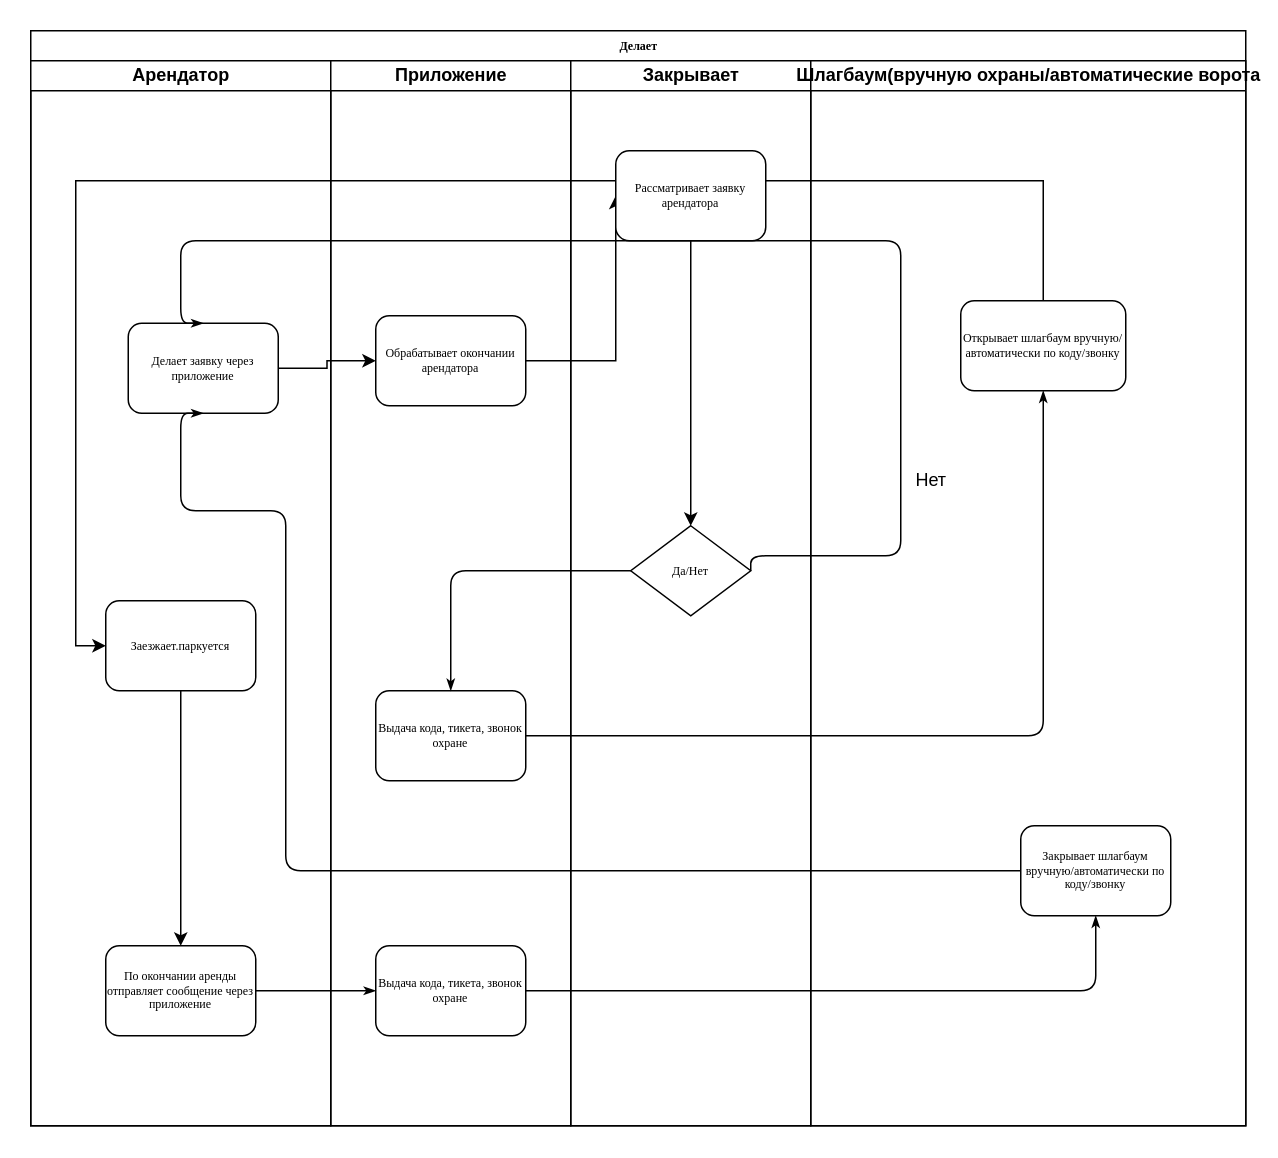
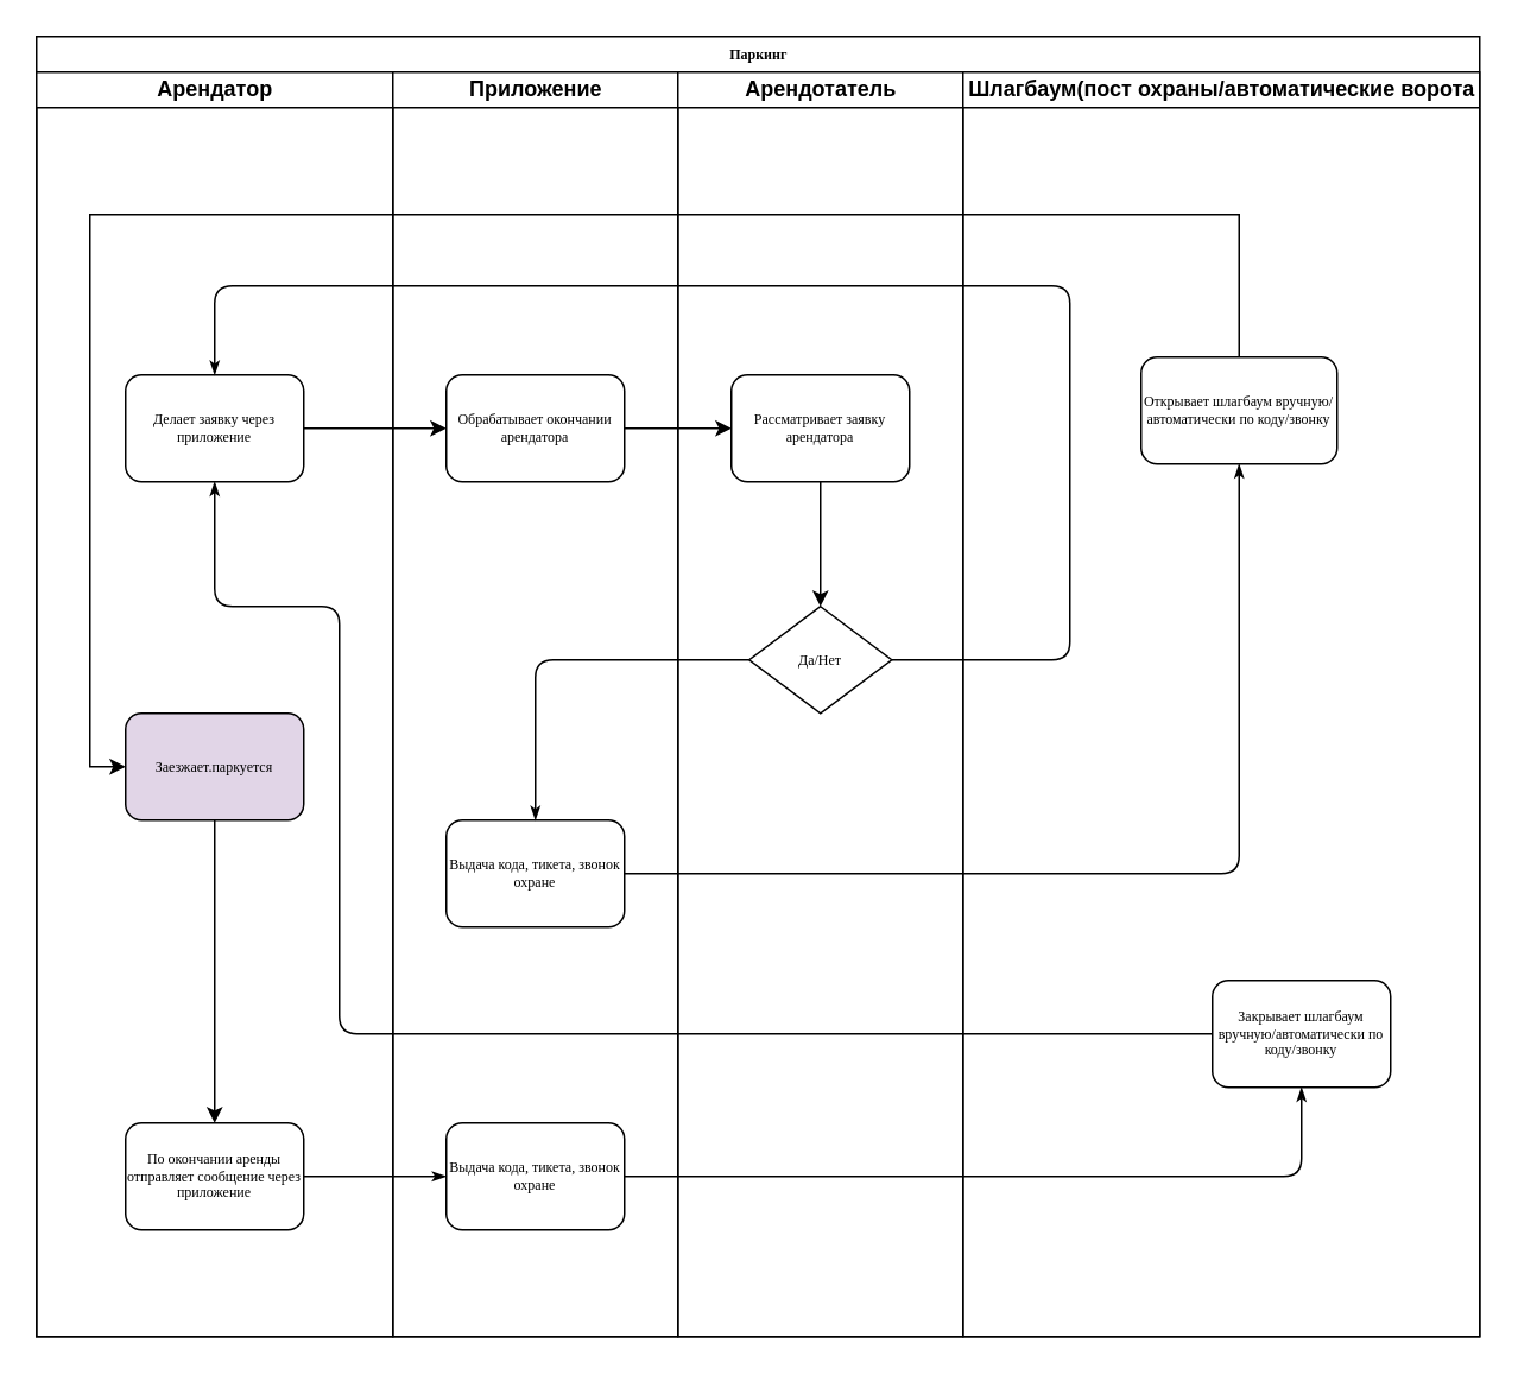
  <mxCell id="0" />
  <mxCell id="1" parent="0" />
- <mxCell id="2" value="Делает" style="swimlane;html=1;childLayout=stackLayout;startSize=20;rounded=0;shadow=0;labelBackgroundColor=none;strokeWidth=1;fontFamily=Verdana;fontSize=8;align=center;" parent="1" vertex="1"><mxGeometry x="20" y="20" width="810" height="730" as="geometry"><mxRectangle x="70" y="40" width="50" height="20" as="alternateBounds" /></mxGeometry></mxCell>
+ <mxCell id="2" value="Паркинг" style="swimlane;html=1;childLayout=stackLayout;startSize=20;rounded=0;shadow=0;labelBackgroundColor=none;strokeWidth=1;fontFamily=Verdana;fontSize=8;align=center;" parent="1" vertex="1"><mxGeometry x="20" y="20" width="810" height="730" as="geometry"><mxRectangle x="70" y="40" width="50" height="20" as="alternateBounds" /></mxGeometry></mxCell>
  <mxCell id="3" value="" style="edgeStyle=orthogonalEdgeStyle;rounded=0;orthogonalLoop=1;jettySize=auto;html=1;exitX=0.5;exitY=0;exitDx=0;exitDy=0;entryX=0;entryY=0.5;entryDx=0;entryDy=0;" edge="1" parent="2" source="25" target="6"><mxGeometry relative="1" as="geometry"><mxPoint x="590" y="210" as="sourcePoint" /><mxPoint x="100" y="280" as="targetPoint" /><Array as="points"><mxPoint x="675" y="100" /><mxPoint x="30" y="100" /><mxPoint x="30" y="410" /></Array></mxGeometry></mxCell>
  <mxCell id="4" value="Арендатор" style="swimlane;html=1;startSize=20;" parent="2" vertex="1"><mxGeometry y="20" width="200" height="710" as="geometry" /></mxCell>
- <mxCell id="5" value="Делает заявку через приложение" style="rounded=1;whiteSpace=wrap;html=1;shadow=0;labelBackgroundColor=none;strokeWidth=1;fontFamily=Verdana;fontSize=8;align=center;" parent="4" vertex="1"><mxGeometry x="65" y="175" width="100" height="60" as="geometry" /></mxCell>
- <mxCell id="6" value="Заезжает.паркуется" style="rounded=1;whiteSpace=wrap;html=1;shadow=0;labelBackgroundColor=none;strokeWidth=1;fontFamily=Verdana;fontSize=8;align=center;" vertex="1" parent="4"><mxGeometry x="50" y="360" width="100" height="60" as="geometry" /></mxCell>
+ <mxCell id="5" value="Делает заявку через приложение" style="rounded=1;whiteSpace=wrap;html=1;shadow=0;labelBackgroundColor=none;strokeWidth=1;fontFamily=Verdana;fontSize=8;align=center;" parent="4" vertex="1"><mxGeometry x="50" y="170" width="100" height="60" as="geometry" /></mxCell>
+ <mxCell id="6" value="Заезжает.паркуется" style="rounded=1;whiteSpace=wrap;html=1;shadow=0;labelBackgroundColor=none;strokeWidth=1;fontFamily=Verdana;fontSize=8;align=center;fillColor=#e1d5e7;" vertex="1" parent="4"><mxGeometry x="50" y="360" width="100" height="60" as="geometry" /></mxCell>
  <mxCell id="7" value="По окончании аренды отправляет сообщение через приложение" style="rounded=1;whiteSpace=wrap;html=1;shadow=0;labelBackgroundColor=none;strokeWidth=1;fontFamily=Verdana;fontSize=8;align=center;" vertex="1" parent="4"><mxGeometry x="50" y="590" width="100" height="60" as="geometry" /></mxCell>
  <mxCell id="8" value="" style="edgeStyle=orthogonalEdgeStyle;rounded=0;orthogonalLoop=1;jettySize=auto;html=1;exitX=0.5;exitY=1;exitDx=0;exitDy=0;entryX=0.5;entryY=0;entryDx=0;entryDy=0;" edge="1" parent="4" source="6" target="7"><mxGeometry relative="1" as="geometry"><mxPoint x="80" y="350" as="sourcePoint" /><mxPoint x="80" y="420" as="targetPoint" /><Array as="points" /></mxGeometry></mxCell>
  <mxCell id="9" value="Приложение" style="swimlane;html=1;startSize=20;" parent="2" vertex="1"><mxGeometry x="200" y="20" width="160" height="710" as="geometry" /></mxCell>
  <mxCell id="10" value="Обрабатывает окончании арендатора" style="rounded=1;whiteSpace=wrap;html=1;shadow=0;labelBackgroundColor=none;strokeWidth=1;fontFamily=Verdana;fontSize=8;align=center;" parent="9" vertex="1"><mxGeometry x="30" y="170" width="100" height="60" as="geometry" /></mxCell>
  <mxCell id="11" value="Выдача кода, тикета, звонок охране" style="rounded=1;whiteSpace=wrap;html=1;shadow=0;labelBackgroundColor=none;strokeWidth=1;fontFamily=Verdana;fontSize=8;align=center;" parent="9" vertex="1"><mxGeometry x="30" y="420" width="100" height="60" as="geometry" /></mxCell>
  <mxCell id="12" value="Выдача кода, тикета, звонок охране" style="rounded=1;whiteSpace=wrap;html=1;shadow=0;labelBackgroundColor=none;strokeWidth=1;fontFamily=Verdana;fontSize=8;align=center;" vertex="1" parent="9"><mxGeometry x="30" y="590" width="100" height="60" as="geometry" /></mxCell>
  <mxCell id="13" style="edgeStyle=orthogonalEdgeStyle;rounded=1;html=1;labelBackgroundColor=none;startArrow=none;startFill=0;startSize=5;endArrow=classicThin;endFill=1;endSize=5;jettySize=auto;orthogonalLoop=1;strokeWidth=1;fontFamily=Verdana;fontSize=8" parent="2" source="18" target="11" edge="1"><mxGeometry relative="1" as="geometry" /></mxCell>
  <mxCell id="14" style="edgeStyle=orthogonalEdgeStyle;rounded=1;html=1;labelBackgroundColor=none;startArrow=none;startFill=0;startSize=5;endArrow=classicThin;endFill=1;endSize=5;jettySize=auto;orthogonalLoop=1;strokeColor=#000000;strokeWidth=1;fontFamily=Verdana;fontSize=8;fontColor=#000000;entryX=0.5;entryY=1;entryDx=0;entryDy=0;" parent="2" source="11" target="25" edge="1"><mxGeometry relative="1" as="geometry"><mxPoint x="640" y="380" as="targetPoint" /><Array as="points"><mxPoint x="675" y="470" /></Array></mxGeometry></mxCell>
  <mxCell id="15" value="" style="edgeStyle=orthogonalEdgeStyle;rounded=0;orthogonalLoop=1;jettySize=auto;html=1;exitX=1;exitY=0.5;exitDx=0;exitDy=0;entryX=0;entryY=0.5;entryDx=0;entryDy=0;" edge="1" parent="2" source="5" target="10"><mxGeometry relative="1" as="geometry"><mxPoint x="650" y="240" as="sourcePoint" /><mxPoint x="220" y="270" as="targetPoint" /></mxGeometry></mxCell>
  <mxCell id="16" value="" style="edgeStyle=orthogonalEdgeStyle;rounded=0;orthogonalLoop=1;jettySize=auto;html=1;exitX=1;exitY=0.5;exitDx=0;exitDy=0;entryX=0;entryY=0.5;entryDx=0;entryDy=0;" edge="1" parent="2" source="10" target="19"><mxGeometry relative="1" as="geometry"><mxPoint x="270" y="330" as="sourcePoint" /><mxPoint x="350" y="330" as="targetPoint" /><Array as="points"><mxPoint x="360" y="220" /><mxPoint x="360" y="220" /></Array></mxGeometry></mxCell>
- <mxCell id="17" value="Закрывает" style="swimlane;html=1;startSize=20;" parent="2" vertex="1"><mxGeometry x="360" y="20" width="160" height="710" as="geometry" /></mxCell>
- <mxCell id="18" value="Да/Нет" style="rhombus;whiteSpace=wrap;html=1;rounded=0;shadow=0;labelBackgroundColor=none;strokeWidth=1;fontFamily=Verdana;fontSize=8;align=center;" parent="17" vertex="1"><mxGeometry x="40" y="310" width="80" height="60" as="geometry" /></mxCell>
- <mxCell id="19" value="Рассматривает заявку арендатора" style="rounded=1;whiteSpace=wrap;html=1;shadow=0;labelBackgroundColor=none;strokeWidth=1;fontFamily=Verdana;fontSize=8;align=center;" parent="17" vertex="1"><mxGeometry x="30" y="60" width="100" height="60" as="geometry" /></mxCell>
+ <mxCell id="17" value="Арендотатель" style="swimlane;html=1;startSize=20;" parent="2" vertex="1"><mxGeometry x="360" y="20" width="160" height="710" as="geometry" /></mxCell>
+ <mxCell id="18" value="Да/Нет" style="rhombus;whiteSpace=wrap;html=1;rounded=0;shadow=0;labelBackgroundColor=none;strokeWidth=1;fontFamily=Verdana;fontSize=8;align=center;" parent="17" vertex="1"><mxGeometry x="40" y="300" width="80" height="60" as="geometry" /></mxCell>
+ <mxCell id="19" value="Рассматривает заявку арендатора" style="rounded=1;whiteSpace=wrap;html=1;shadow=0;labelBackgroundColor=none;strokeWidth=1;fontFamily=Verdana;fontSize=8;align=center;" parent="17" vertex="1"><mxGeometry x="30" y="170" width="100" height="60" as="geometry" /></mxCell>
  <mxCell id="20" value="" style="edgeStyle=orthogonalEdgeStyle;rounded=0;orthogonalLoop=1;jettySize=auto;html=1;exitX=0.5;exitY=1;exitDx=0;exitDy=0;entryX=0.5;entryY=0;entryDx=0;entryDy=0;" edge="1" parent="17" source="19" target="18"><mxGeometry relative="1" as="geometry"><mxPoint x="50" y="230" as="sourcePoint" /><mxPoint x="110" y="230" as="targetPoint" /><Array as="points" /></mxGeometry></mxCell>
  <mxCell id="21" style="edgeStyle=orthogonalEdgeStyle;rounded=1;html=1;labelBackgroundColor=none;startArrow=none;startFill=0;startSize=5;endArrow=classicThin;endFill=1;endSize=5;jettySize=auto;orthogonalLoop=1;strokeWidth=1;fontFamily=Verdana;fontSize=8;exitX=1;exitY=0.5;exitDx=0;exitDy=0;entryX=0;entryY=0.5;entryDx=0;entryDy=0;" edge="1" parent="2" source="7" target="12"><mxGeometry relative="1" as="geometry"><mxPoint x="360" y="490" as="sourcePoint" /><mxPoint x="230" y="620" as="targetPoint" /><Array as="points" /></mxGeometry></mxCell>
  <mxCell id="22" style="edgeStyle=orthogonalEdgeStyle;rounded=1;html=1;labelBackgroundColor=none;startArrow=none;startFill=0;startSize=5;endArrow=classicThin;endFill=1;endSize=5;jettySize=auto;orthogonalLoop=1;strokeWidth=1;fontFamily=Verdana;fontSize=8;exitX=1;exitY=0.5;exitDx=0;exitDy=0;entryX=0.5;entryY=0;entryDx=0;entryDy=0;" edge="1" parent="2" source="18" target="5"><mxGeometry relative="1" as="geometry"><mxPoint x="610" y="340" as="sourcePoint" /><mxPoint x="540" y="130" as="targetPoint" /><Array as="points"><mxPoint x="580" y="350" /><mxPoint x="580" y="140" /><mxPoint x="100" y="140" /></Array></mxGeometry></mxCell>
  <mxCell id="23" style="edgeStyle=orthogonalEdgeStyle;rounded=1;html=1;labelBackgroundColor=none;startArrow=none;startFill=0;startSize=5;endArrow=classicThin;endFill=1;endSize=5;jettySize=auto;orthogonalLoop=1;strokeColor=#000000;strokeWidth=1;fontFamily=Verdana;fontSize=8;fontColor=#000000;exitX=1;exitY=0.5;exitDx=0;exitDy=0;entryX=0.5;entryY=1;entryDx=0;entryDy=0;" edge="1" parent="2" source="12" target="26"><mxGeometry relative="1" as="geometry"><mxPoint x="390" y="610" as="sourcePoint" /><mxPoint x="720" y="530" as="targetPoint" /><Array as="points"><mxPoint x="710" y="640" /></Array></mxGeometry></mxCell>
- <mxCell id="24" value="Шлагбаум(вручную охраны/автоматические ворота" style="swimlane;html=1;startSize=20;" parent="2" vertex="1"><mxGeometry x="520" y="20" width="290" height="710" as="geometry" /></mxCell>
+ <mxCell id="24" value="Шлагбаум(пост охраны/автоматические ворота" style="swimlane;html=1;startSize=20;" parent="2" vertex="1"><mxGeometry x="520" y="20" width="290" height="710" as="geometry" /></mxCell>
  <mxCell id="25" value="Открывает шлагбаум вручную/автоматически по коду/звонку" style="rounded=1;whiteSpace=wrap;html=1;shadow=0;labelBackgroundColor=none;strokeWidth=1;fontFamily=Verdana;fontSize=8;align=center;" vertex="1" parent="24"><mxGeometry x="100" y="160" width="110" height="60" as="geometry" /></mxCell>
  <mxCell id="26" value="Закрывает шлагбаум вручную/автоматически по коду/звонку" style="rounded=1;whiteSpace=wrap;html=1;shadow=0;labelBackgroundColor=none;strokeWidth=1;fontFamily=Verdana;fontSize=8;align=center;" vertex="1" parent="24"><mxGeometry x="140" y="510" width="100" height="60" as="geometry" /></mxCell>
  <mxCell id="27" style="edgeStyle=orthogonalEdgeStyle;rounded=1;html=1;labelBackgroundColor=none;startArrow=none;startFill=0;startSize=5;endArrow=classicThin;endFill=1;endSize=5;jettySize=auto;orthogonalLoop=1;strokeWidth=1;fontFamily=Verdana;fontSize=8;exitX=0;exitY=0.5;exitDx=0;exitDy=0;entryX=0.5;entryY=1;entryDx=0;entryDy=0;" edge="1" parent="2" source="26" target="5"><mxGeometry relative="1" as="geometry"><mxPoint x="580" y="510" as="sourcePoint" /><mxPoint x="200" y="350" as="targetPoint" /><Array as="points"><mxPoint x="170" y="560" /><mxPoint x="170" y="320" /><mxPoint x="100" y="320" /></Array></mxGeometry></mxCell>
- <mxCell id="28" value="Нет" style="text;html=1;align=center;verticalAlign=middle;resizable=0;points=[];autosize=1;strokeColor=none;fillColor=none;" vertex="1" parent="1"><mxGeometry x="600" y="310" width="40" height="20" as="geometry" /></mxCell>
